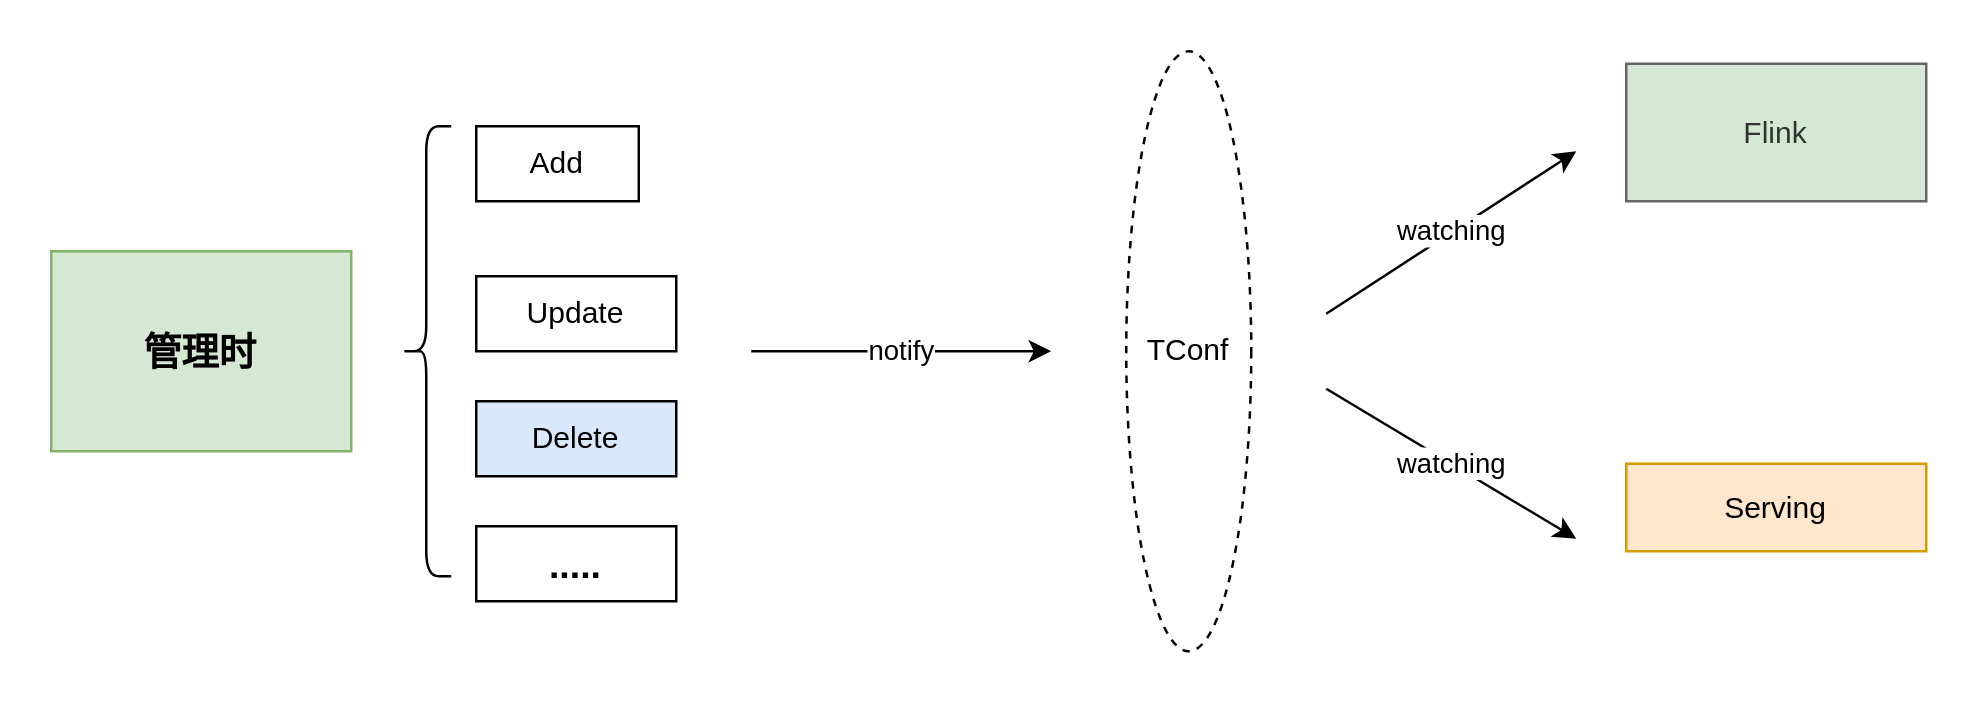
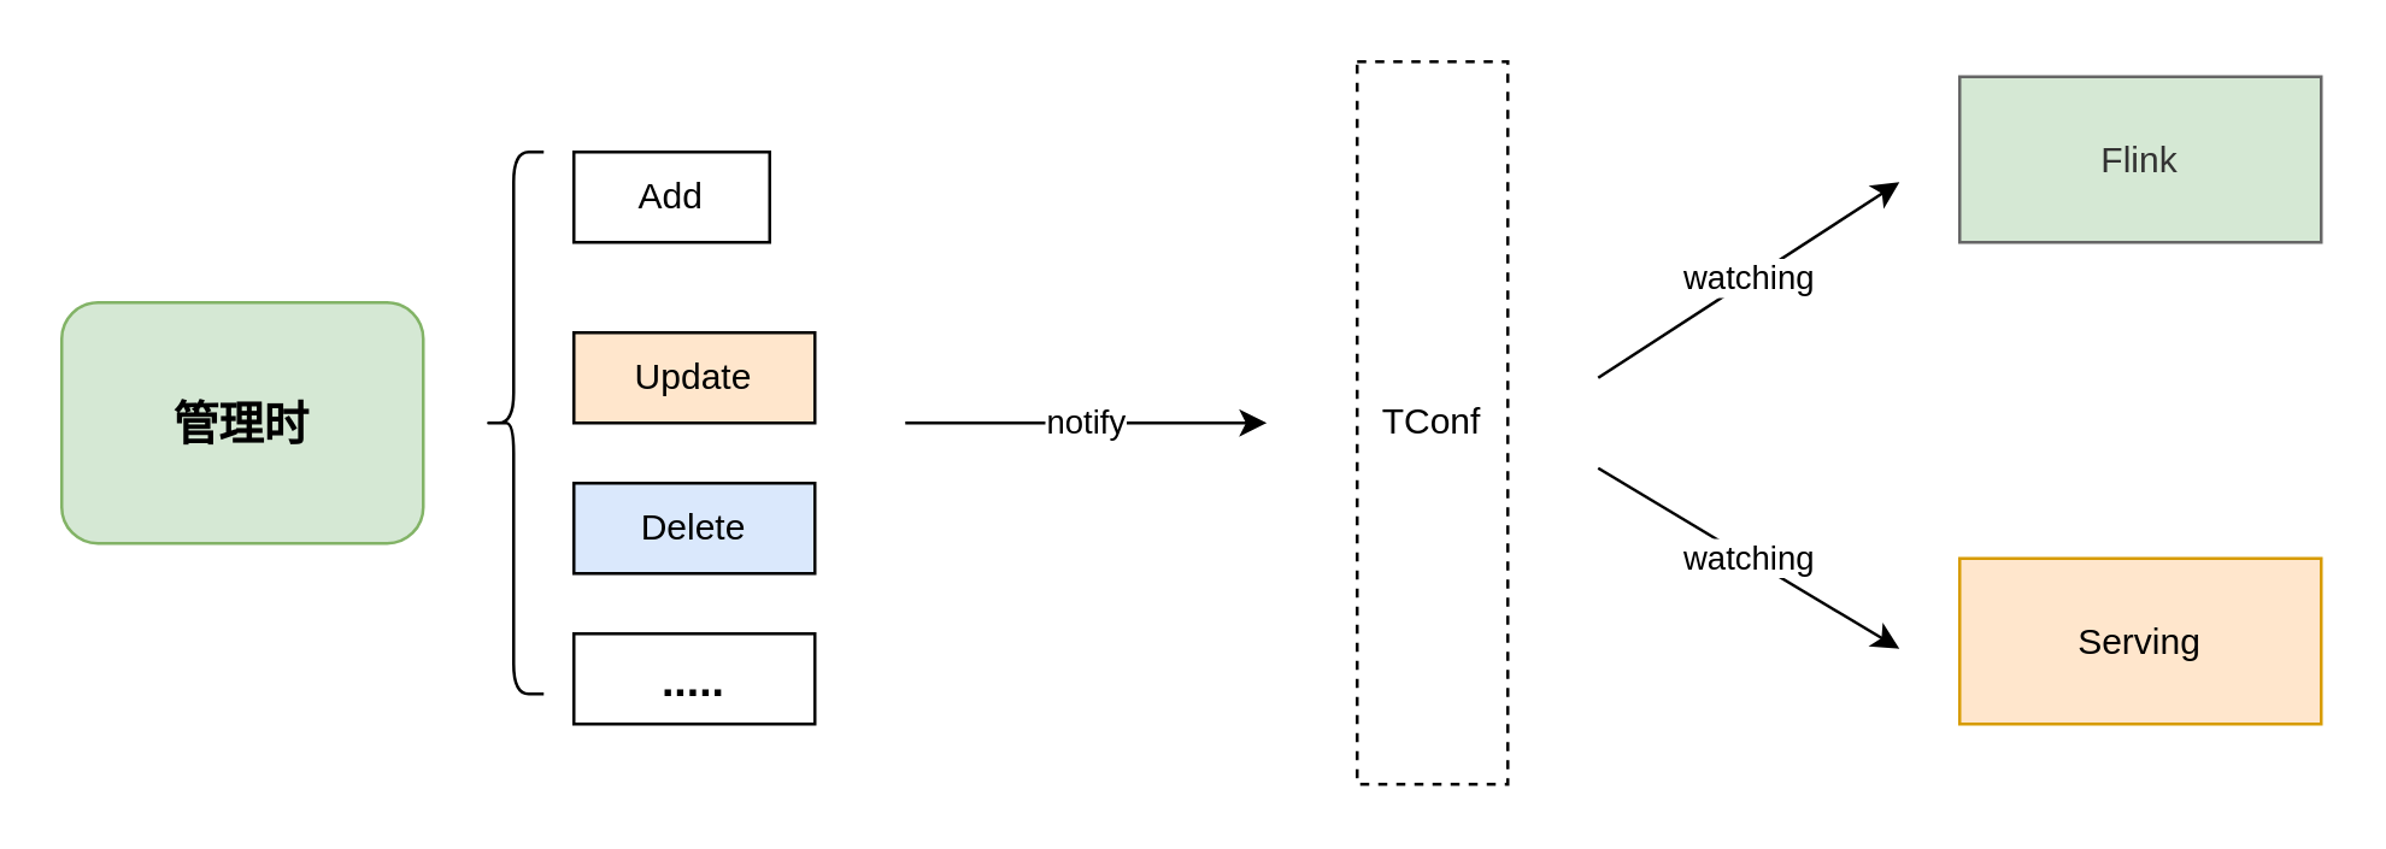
  <mxCell id="0" />
  <mxCell id="1" parent="0" />
- <mxCell id="2" value="&lt;font style=&quot;font-size: 15px&quot;&gt;&lt;b&gt;管理时&lt;/b&gt;&lt;/font&gt;" style="rounded=0;whiteSpace=wrap;html=1;fillColor=#d5e8d4;strokeColor=#82b366;" vertex="1" parent="1"><mxGeometry x="20" y="100" width="120" height="80" as="geometry" /></mxCell>
+ <mxCell id="2" value="&lt;font style=&quot;font-size: 15px&quot;&gt;&lt;b&gt;管理时&lt;/b&gt;&lt;/font&gt;" style="whiteSpace=wrap;html=1;fillColor=#d5e8d4;strokeColor=#82b366;rounded=1;" vertex="1" parent="1"><mxGeometry x="20" y="100" width="120" height="80" as="geometry" /></mxCell>
  <mxCell id="3" value="" style="shape=curlyBracket;whiteSpace=wrap;html=1;rounded=1;" vertex="1" parent="1"><mxGeometry x="160" y="50" width="20" height="180" as="geometry" /></mxCell>
  <mxCell id="4" value="Add" style="rounded=0;whiteSpace=wrap;html=1;" vertex="1" parent="1"><mxGeometry x="190" y="50" width="65" height="30" as="geometry" /></mxCell>
- <mxCell id="5" value="Update" style="rounded=0;whiteSpace=wrap;html=1;" vertex="1" parent="1"><mxGeometry x="190" y="110" width="80" height="30" as="geometry" /></mxCell>
+ <mxCell id="5" value="Update" style="rounded=0;whiteSpace=wrap;html=1;fillColor=#ffe6cc;" vertex="1" parent="1"><mxGeometry x="190" y="110" width="80" height="30" as="geometry" /></mxCell>
  <mxCell id="6" value="Delete" style="rounded=0;whiteSpace=wrap;html=1;fillColor=#dae8fc;" vertex="1" parent="1"><mxGeometry x="190" y="160" width="80" height="30" as="geometry" /></mxCell>
  <mxCell id="7" value="&lt;b&gt;&lt;font style=&quot;font-size: 15px&quot;&gt;.....&lt;/font&gt;&lt;/b&gt;" style="rounded=0;whiteSpace=wrap;html=1;" vertex="1" parent="1"><mxGeometry x="190" y="210" width="80" height="30" as="geometry" /></mxCell>
  <mxCell id="8" value="notify" style="endArrow=classic;html=1;" edge="1" parent="1"><mxGeometry width="50" height="50" relative="1" as="geometry"><mxPoint x="300" y="140" as="sourcePoint" /><mxPoint x="420" y="140" as="targetPoint" /></mxGeometry></mxCell>
- <mxCell id="9" value="TConf" style="ellipse;whiteSpace=wrap;html=1;dashed=1;" vertex="1" parent="1"><mxGeometry x="450" y="20" width="50" height="240" as="geometry" /></mxCell>
+ <mxCell id="9" value="TConf" style="rounded=0;whiteSpace=wrap;html=1;dashed=1;" vertex="1" parent="1"><mxGeometry x="450" y="20" width="50" height="240" as="geometry" /></mxCell>
  <mxCell id="10" value="watching" style="endArrow=classic;html=1;" edge="1" parent="1"><mxGeometry width="50" height="50" relative="1" as="geometry"><mxPoint x="530" y="125" as="sourcePoint" /><mxPoint x="630" y="60" as="targetPoint" /></mxGeometry></mxCell>
  <mxCell id="11" value="watching" style="endArrow=classic;html=1;" edge="1" parent="1"><mxGeometry width="50" height="50" relative="1" as="geometry"><mxPoint x="530" y="155" as="sourcePoint" /><mxPoint x="630" y="215" as="targetPoint" /></mxGeometry></mxCell>
  <mxCell id="12" value="Flink" style="rounded=0;whiteSpace=wrap;html=1;fillColor=#d5e8d4;strokeColor=#666666;fontColor=#333333;" vertex="1" parent="1"><mxGeometry x="650" y="25" width="120" height="55" as="geometry" /></mxCell>
- <mxCell id="13" value="Serving" style="rounded=0;whiteSpace=wrap;html=1;fillColor=#ffe6cc;strokeColor=#d79b00;" vertex="1" parent="1"><mxGeometry x="650" y="185" width="120" height="35" as="geometry" /></mxCell>
+ <mxCell id="13" value="Serving" style="rounded=0;whiteSpace=wrap;html=1;fillColor=#ffe6cc;strokeColor=#d79b00;" vertex="1" parent="1"><mxGeometry x="650" y="185" width="120" height="55" as="geometry" /></mxCell>
